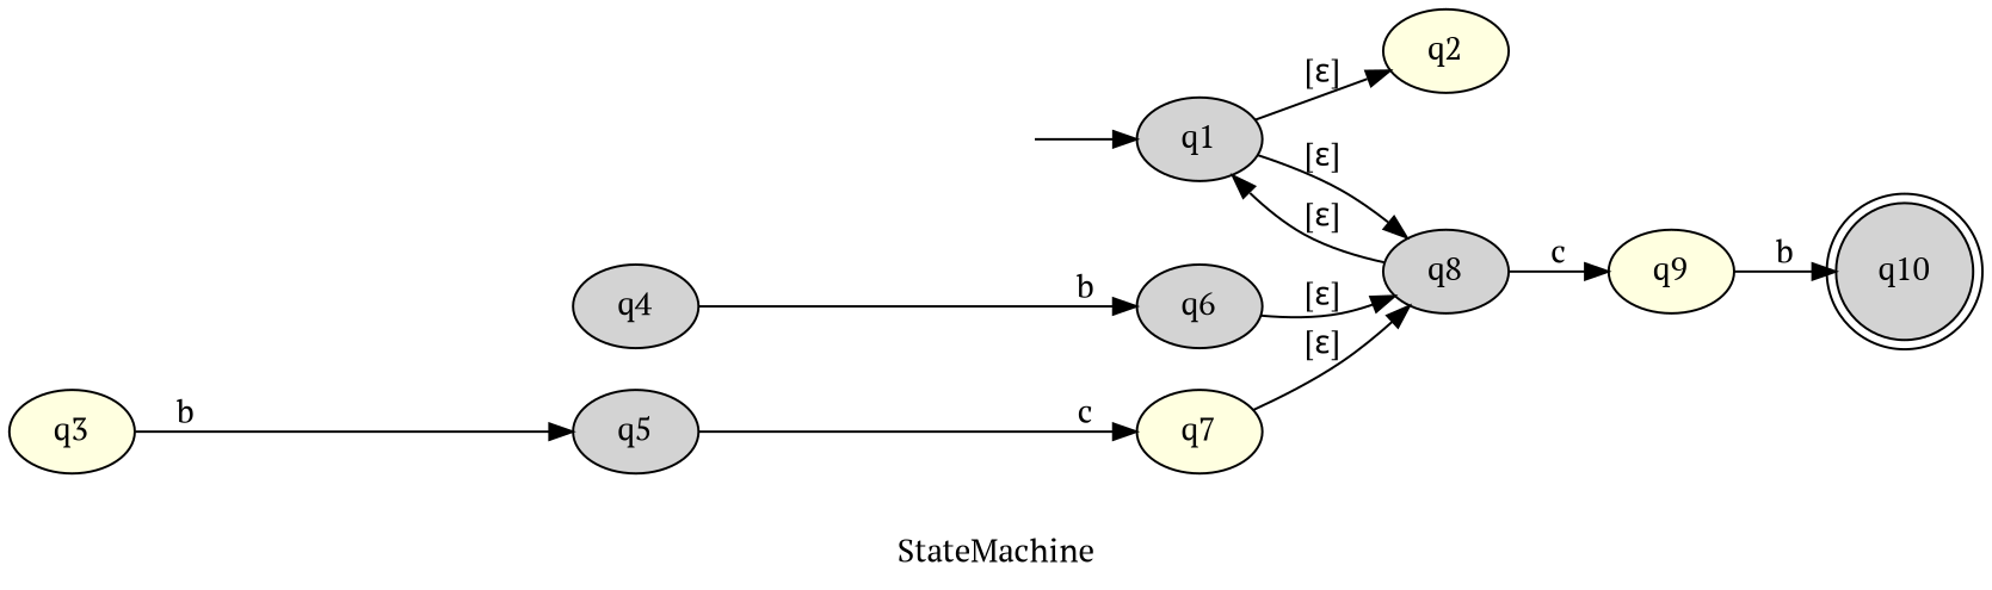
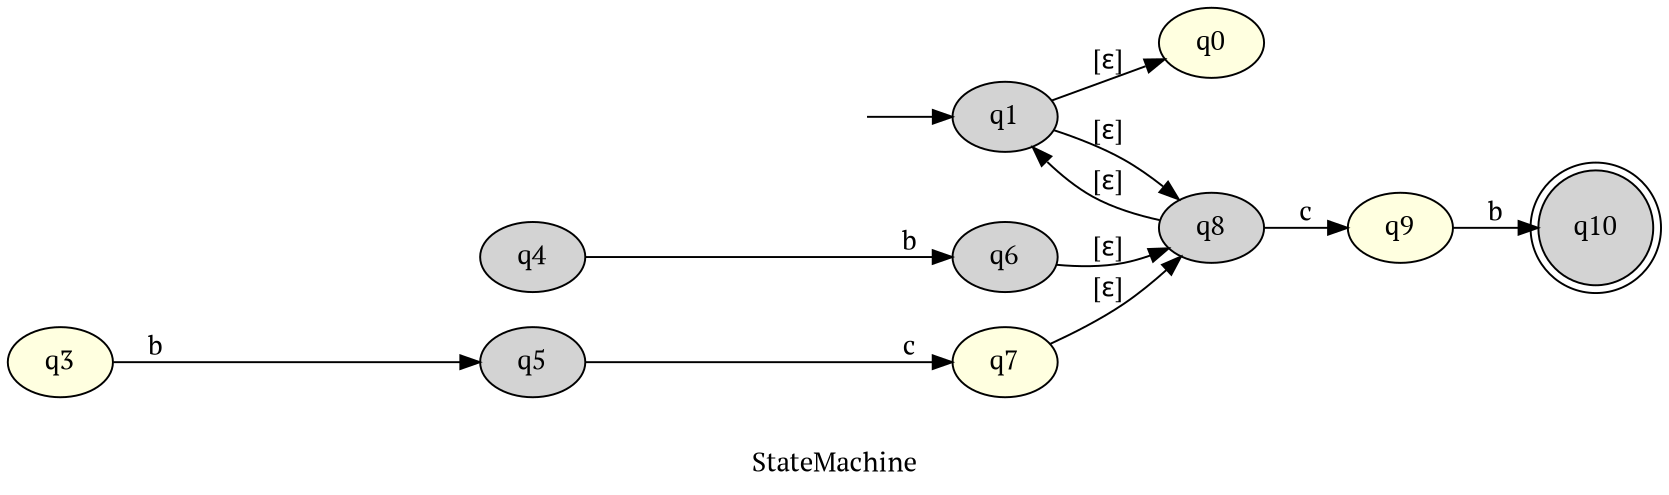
  digraph {
    fontname="PT Serif"
    label=StateMachine
    rankdir=LR
    node [fillcolor=lightgrey fontname="PT Serif" style=filled]
    edge [fontname="PT Serif"]
    "a846f523-0c5e-44df-a7de-873d8fb980fa" [fillcolor=white style=invis]
    q1
-   q2 [fillcolor=lightyellow]
+   q2 [fillcolor=lightyellow label=q0]
    q8
    q3 [fillcolor=lightyellow]
    q5
    q9 [fillcolor=lightyellow]
    q10 [shape=doublecircle]
    q4
    q6
    q7 [fillcolor=lightyellow]
    "a846f523-0c5e-44df-a7de-873d8fb980fa" -> q1
    q1 -> q2 [label="[ε]"]
    q1 -> q8 [label="[ε]"]
    q8 -> q1 [label="[ε]"]
    q8 -> q9 [label=c]
    q3 -> q5 [label=b]
    q5 -> q7 [label=c]
    q9 -> q10 [label=b]
    q4 -> q6 [label=b]
    q6 -> q8 [label="[ε]"]
    q7 -> q8 [label="[ε]"]
  }
